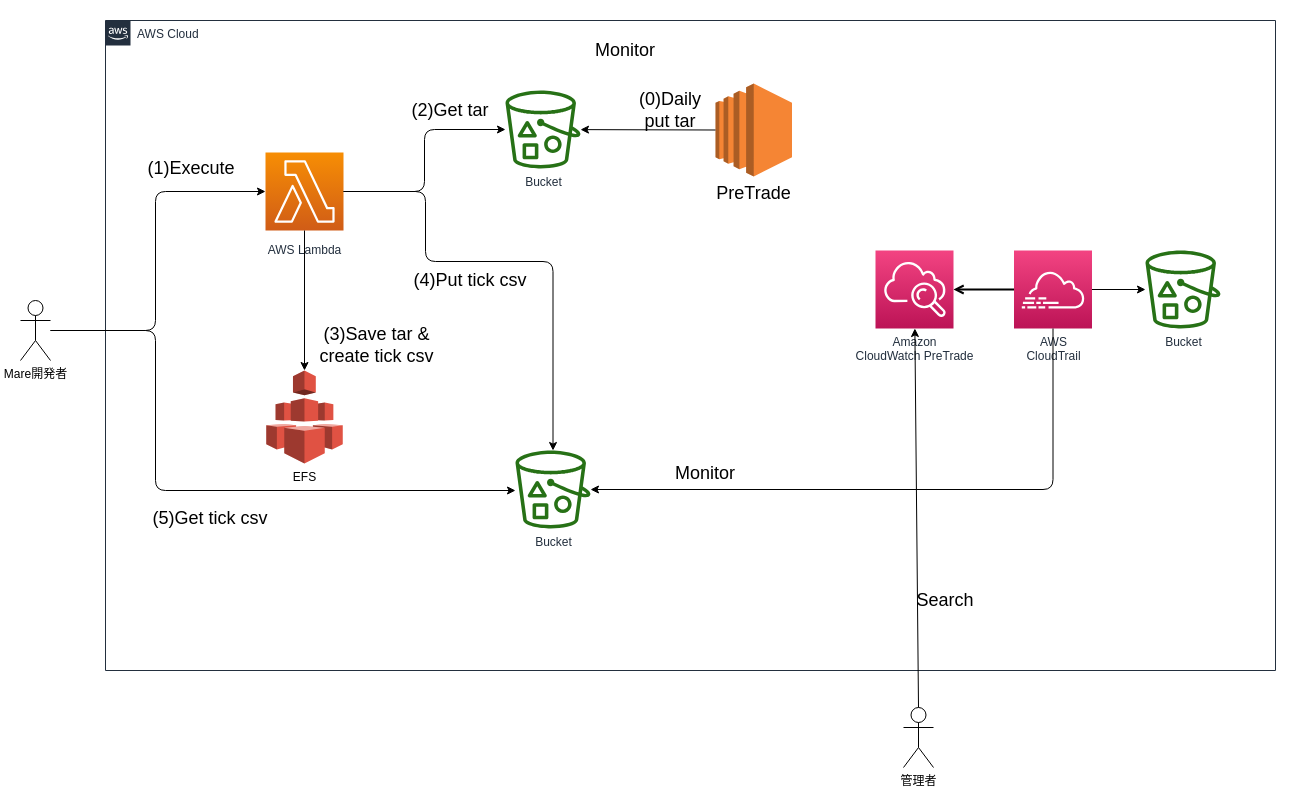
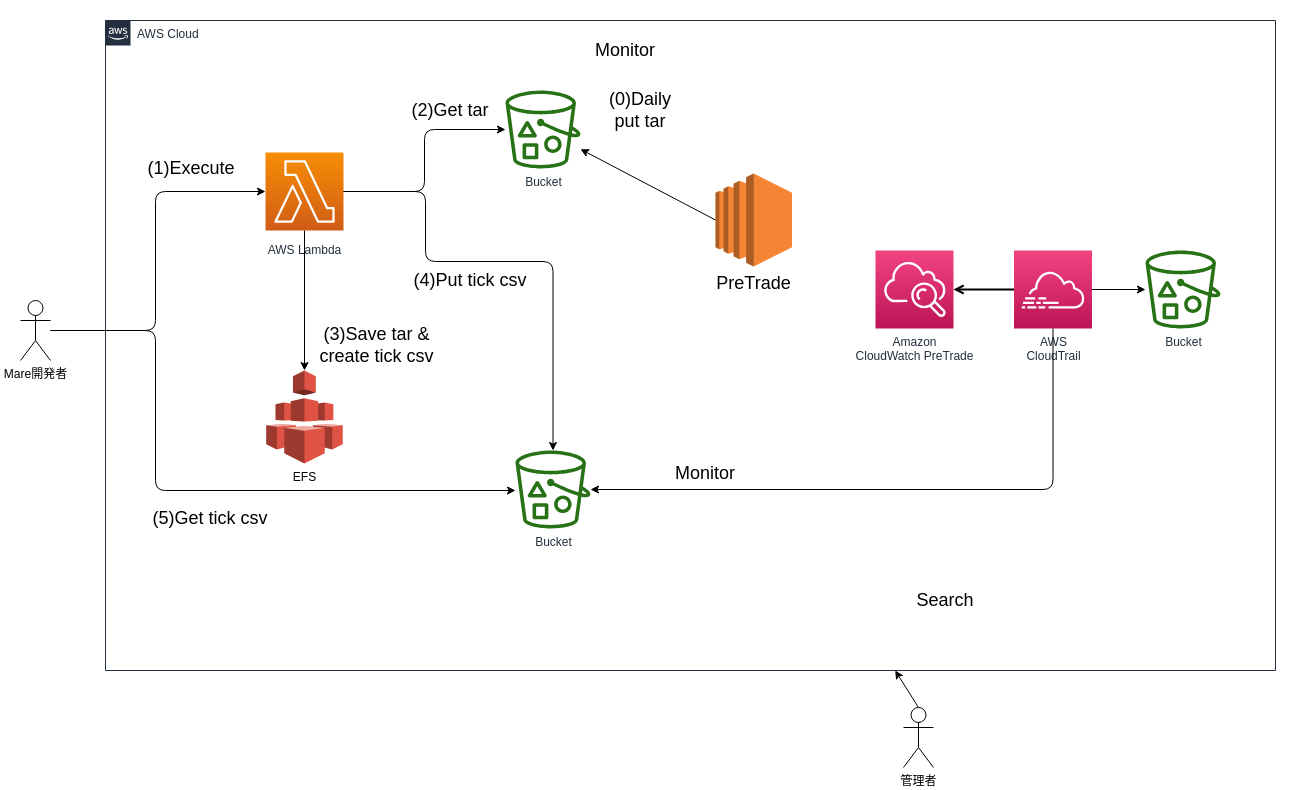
  <mxCell id="0" />
  <mxCell id="1" parent="0" />
  <mxCell id="2" value="AWS Cloud" style="points=[[0,0],[0.25,0],[0.5,0],[0.75,0],[1,0],[1,0.25],[1,0.5],[1,0.75],[1,1],[0.75,1],[0.5,1],[0.25,1],[0,1],[0,0.75],[0,0.5],[0,0.25]];outlineConnect=0;gradientColor=none;html=1;whiteSpace=wrap;fontSize=12;fontStyle=0;shape=mxgraph.aws4.group;grIcon=mxgraph.aws4.group_aws_cloud_alt;strokeColor=#232F3E;fillColor=none;verticalAlign=top;align=left;spacingLeft=30;fontColor=#232F3E;dashed=0;labelBackgroundColor=#ffffff;" parent="1" vertex="1"><mxGeometry x="105" y="20" width="1170" height="650" as="geometry" /></mxCell>
  <mxCell id="3" value="" style="edgeStyle=orthogonalEdgeStyle;rounded=0;orthogonalLoop=1;jettySize=auto;html=1;endArrow=open;endFill=0;strokeWidth=2;" parent="1" source="8" target="6" edge="1"><mxGeometry relative="1" as="geometry" /></mxCell>
  <mxCell id="4" value="Bucket" style="outlineConnect=0;fontColor=#232F3E;gradientColor=none;fillColor=#277116;strokeColor=none;dashed=0;verticalLabelPosition=bottom;verticalAlign=top;align=center;html=1;fontSize=12;fontStyle=0;aspect=fixed;pointerEvents=1;shape=mxgraph.aws4.bucket_with_objects;labelBackgroundColor=#ffffff;" parent="1" vertex="1"><mxGeometry x="505" y="90" width="75" height="78" as="geometry" /></mxCell>
  <mxCell id="5" value="Bucket" style="outlineConnect=0;fontColor=#232F3E;gradientColor=none;fillColor=#277116;strokeColor=none;dashed=0;verticalLabelPosition=bottom;verticalAlign=top;align=center;html=1;fontSize=12;fontStyle=0;aspect=fixed;pointerEvents=1;shape=mxgraph.aws4.bucket_with_objects;labelBackgroundColor=#ffffff;" parent="1" vertex="1"><mxGeometry x="1145" y="250" width="75" height="78" as="geometry" /></mxCell>
  <mxCell id="6" value="Amazon&lt;br&gt;CloudWatch PreTrade&lt;br&gt;" style="outlineConnect=0;fontColor=#232F3E;gradientColor=#F34482;gradientDirection=north;fillColor=#BC1356;strokeColor=#ffffff;dashed=0;verticalLabelPosition=bottom;verticalAlign=top;align=center;html=1;fontSize=12;fontStyle=0;aspect=fixed;shape=mxgraph.aws4.resourceIcon;resIcon=mxgraph.aws4.cloudwatch;labelBackgroundColor=#ffffff;" parent="1" vertex="1"><mxGeometry x="875" y="250" width="78" height="78" as="geometry" /></mxCell>
  <mxCell id="7" value="" style="edgeStyle=orthogonalEdgeStyle;rounded=0;orthogonalLoop=1;jettySize=auto;html=1;fontSize=18;" edge="1" parent="1" source="8" target="5"><mxGeometry relative="1" as="geometry" /></mxCell>
  <mxCell id="8" value="AWS&lt;br&gt;CloudTrail" style="outlineConnect=0;fontColor=#232F3E;gradientColor=#F34482;gradientDirection=north;fillColor=#BC1356;strokeColor=#ffffff;dashed=0;verticalLabelPosition=bottom;verticalAlign=top;align=center;html=1;fontSize=12;fontStyle=0;aspect=fixed;shape=mxgraph.aws4.resourceIcon;resIcon=mxgraph.aws4.cloudtrail;labelBackgroundColor=#ffffff;" parent="1" vertex="1"><mxGeometry x="1013.5" y="250" width="78" height="78" as="geometry" /></mxCell>
  <mxCell id="9" value="AWS Lambda" style="outlineConnect=0;fontColor=#232F3E;gradientColor=#F78E04;gradientDirection=north;fillColor=#D05C17;strokeColor=#ffffff;dashed=0;verticalLabelPosition=bottom;verticalAlign=top;align=center;html=1;fontSize=12;fontStyle=0;aspect=fixed;shape=mxgraph.aws4.resourceIcon;resIcon=mxgraph.aws4.lambda;labelBackgroundColor=#ffffff;spacingTop=6;" parent="1" vertex="1"><mxGeometry x="265" y="152" width="78" height="78" as="geometry" /></mxCell>
  <mxCell id="10" value="Mare開発者" style="shape=umlActor;verticalLabelPosition=bottom;verticalAlign=top;html=1;outlineConnect=0;" vertex="1" parent="1"><mxGeometry x="20" y="300" width="30" height="60" as="geometry" /></mxCell>
  <mxCell id="11" value="Bucket" style="outlineConnect=0;fontColor=#232F3E;gradientColor=none;fillColor=#277116;strokeColor=none;dashed=0;verticalLabelPosition=bottom;verticalAlign=top;align=center;html=1;fontSize=12;fontStyle=0;aspect=fixed;pointerEvents=1;shape=mxgraph.aws4.bucket_with_objects;labelBackgroundColor=#ffffff;" vertex="1" parent="1"><mxGeometry x="515" y="450" width="75" height="78" as="geometry" /></mxCell>
  <mxCell id="12" value="EFS" style="outlineConnect=0;dashed=0;verticalLabelPosition=bottom;verticalAlign=top;align=center;html=1;shape=mxgraph.aws3.efs;fillColor=#E05243;gradientColor=none;" vertex="1" parent="1"><mxGeometry x="265.75" y="370" width="76.5" height="93" as="geometry" /></mxCell>
  <mxCell id="13" value="" style="endArrow=classic;html=1;entryX=0.5;entryY=0;entryDx=0;entryDy=0;entryPerimeter=0;" edge="1" parent="1" source="9" target="12"><mxGeometry width="50" height="50" relative="1" as="geometry"><mxPoint x="555" y="420" as="sourcePoint" /><mxPoint x="605" y="370" as="targetPoint" /></mxGeometry></mxCell>
  <mxCell id="14" value="" style="endArrow=classic;html=1;edgeStyle=orthogonalEdgeStyle;" edge="1" parent="1" source="10" target="9"><mxGeometry width="50" height="50" relative="1" as="geometry"><mxPoint x="555" y="400" as="sourcePoint" /><mxPoint x="605" y="350" as="targetPoint" /><Array as="points"><mxPoint x="155" y="330" /><mxPoint x="155" y="191" /></Array></mxGeometry></mxCell>
  <mxCell id="15" value="" style="endArrow=classic;html=1;edgeStyle=orthogonalEdgeStyle;" edge="1" parent="1" source="9" target="4"><mxGeometry width="50" height="50" relative="1" as="geometry"><mxPoint x="555" y="400" as="sourcePoint" /><mxPoint x="605" y="350" as="targetPoint" /></mxGeometry></mxCell>
  <mxCell id="16" value="" style="endArrow=classic;html=1;edgeStyle=orthogonalEdgeStyle;" edge="1" parent="1" source="9" target="11"><mxGeometry width="50" height="50" relative="1" as="geometry"><mxPoint x="353" y="201" as="sourcePoint" /><mxPoint x="515" y="159.1" as="targetPoint" /><Array as="points"><mxPoint x="425" y="191" /><mxPoint x="425" y="261" /></Array></mxGeometry></mxCell>
  <mxCell id="17" value="(2)Get tar" style="text;html=1;strokeColor=none;fillColor=none;align=center;verticalAlign=middle;whiteSpace=wrap;rounded=0;fontSize=18;" vertex="1" parent="1"><mxGeometry x="405" y="100" width="90" height="20" as="geometry" /></mxCell>
  <mxCell id="18" value="(4)Put tick csv" style="text;html=1;strokeColor=none;fillColor=none;align=center;verticalAlign=middle;whiteSpace=wrap;rounded=0;fontSize=18;" vertex="1" parent="1"><mxGeometry x="405" y="270" width="130" height="20" as="geometry" /></mxCell>
  <mxCell id="19" value="(3)Save tar &amp;amp; create tick csv" style="text;html=1;strokeColor=none;fillColor=none;align=center;verticalAlign=middle;whiteSpace=wrap;rounded=0;fontSize=18;" vertex="1" parent="1"><mxGeometry x="315" y="335" width="122.75" height="20" as="geometry" /></mxCell>
  <mxCell id="20" value="(1)Execute" style="text;html=1;strokeColor=none;fillColor=none;align=center;verticalAlign=middle;whiteSpace=wrap;rounded=0;fontSize=18;" vertex="1" parent="1"><mxGeometry x="171" y="158" width="40" height="20" as="geometry" /></mxCell>
  <mxCell id="21" value="" style="endArrow=classic;html=1;fontSize=18;edgeStyle=orthogonalEdgeStyle;" edge="1" parent="1" source="10" target="11"><mxGeometry width="50" height="50" relative="1" as="geometry"><mxPoint x="555" y="400" as="sourcePoint" /><mxPoint x="605" y="350" as="targetPoint" /><Array as="points"><mxPoint x="155" y="330" /><mxPoint x="155" y="490" /></Array></mxGeometry></mxCell>
  <mxCell id="22" value="(5)Get tick csv" style="text;html=1;strokeColor=none;fillColor=none;align=center;verticalAlign=middle;whiteSpace=wrap;rounded=0;fontSize=18;" vertex="1" parent="1"><mxGeometry x="145" y="508" width="130" height="20" as="geometry" /></mxCell>
- <mxCell id="23" value="PreTrade" style="outlineConnect=0;dashed=0;verticalLabelPosition=bottom;verticalAlign=top;align=center;html=1;shape=mxgraph.aws3.ec2;fillColor=#F58534;gradientColor=none;fontSize=18;" vertex="1" parent="1"><mxGeometry x="715" y="83" width="76.5" height="93" as="geometry" /></mxCell>
+ <mxCell id="23" value="PreTrade" style="outlineConnect=0;dashed=0;verticalLabelPosition=bottom;verticalAlign=top;align=center;html=1;shape=mxgraph.aws3.ec2;fillColor=#F58534;gradientColor=none;fontSize=18;" vertex="1" parent="1"><mxGeometry x="715" y="173" width="76.5" height="93" as="geometry" /></mxCell>
  <mxCell id="24" value="" style="endArrow=classic;html=1;fontSize=18;exitX=0;exitY=0.5;exitDx=0;exitDy=0;exitPerimeter=0;" edge="1" parent="1" source="23" target="4"><mxGeometry width="50" height="50" relative="1" as="geometry"><mxPoint x="555" y="400" as="sourcePoint" /><mxPoint x="605" y="350" as="targetPoint" /></mxGeometry></mxCell>
- <mxCell id="25" value="(0)Daily put tar" style="text;html=1;strokeColor=none;fillColor=none;align=center;verticalAlign=middle;whiteSpace=wrap;rounded=0;fontSize=18;" vertex="1" parent="1"><mxGeometry x="635" y="100" width="70" height="20" as="geometry" /></mxCell>
+ <mxCell id="25" value="(0)Daily put tar" style="text;html=1;strokeColor=none;fillColor=none;align=center;verticalAlign=middle;whiteSpace=wrap;rounded=0;fontSize=18;" vertex="1" parent="1"><mxGeometry x="605" y="100" width="70" height="20" as="geometry" /></mxCell>
  <mxCell id="26" value="" style="endArrow=classic;html=1;fontSize=18;edgeStyle=orthogonalEdgeStyle;" edge="1" parent="1" source="8" target="11"><mxGeometry width="50" height="50" relative="1" as="geometry"><mxPoint x="635" y="430" as="sourcePoint" /><mxPoint x="685" y="380" as="targetPoint" /><Array as="points"><mxPoint x="1053" y="489" /></Array></mxGeometry></mxCell>
  <mxCell id="27" value="Monitor" style="text;html=1;strokeColor=none;fillColor=none;align=center;verticalAlign=middle;whiteSpace=wrap;rounded=0;fontSize=18;" vertex="1" parent="1"><mxGeometry x="685" y="463" width="40" height="20" as="geometry" /></mxCell>
  <mxCell id="28" value="Monitor" style="text;html=1;strokeColor=none;fillColor=none;align=center;verticalAlign=middle;whiteSpace=wrap;rounded=0;fontSize=18;" vertex="1" parent="1"><mxGeometry x="605" y="40" width="40" height="20" as="geometry" /></mxCell>
  <mxCell id="29" value="管理者" style="shape=umlActor;verticalLabelPosition=bottom;verticalAlign=top;html=1;outlineConnect=0;" vertex="1" parent="1"><mxGeometry x="903" y="707" width="30" height="60" as="geometry" /></mxCell>
- <mxCell id="30" value="" style="endArrow=classic;html=1;fontSize=18;exitX=0.5;exitY=0;exitDx=0;exitDy=0;exitPerimeter=0;" edge="1" parent="1" source="29" target="6"><mxGeometry width="50" height="50" relative="1" as="geometry"><mxPoint x="555" y="460" as="sourcePoint" /><mxPoint x="755" y="790" as="targetPoint" /></mxGeometry></mxCell>
+ <mxCell id="30" value="" style="endArrow=classic;html=1;fontSize=18;exitX=0.5;exitY=0;exitDx=0;exitDy=0;exitPerimeter=0;" edge="1" parent="1" source="29" target="2"><mxGeometry width="50" height="50" relative="1" as="geometry"><mxPoint x="555" y="460" as="sourcePoint" /><mxPoint x="755" y="790" as="targetPoint" /></mxGeometry></mxCell>
  <mxCell id="31" value="Search" style="text;html=1;strokeColor=none;fillColor=none;align=center;verticalAlign=middle;whiteSpace=wrap;rounded=0;fontSize=18;" vertex="1" parent="1"><mxGeometry x="925" y="590" width="40" height="20" as="geometry" /></mxCell>
